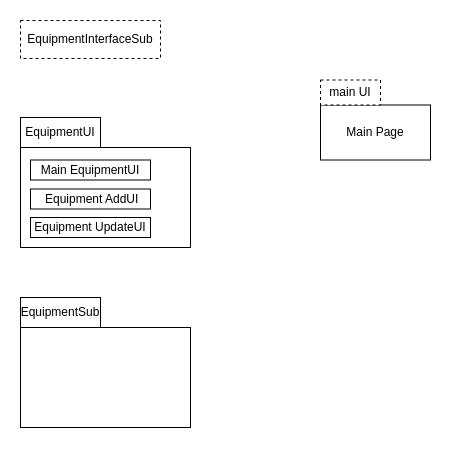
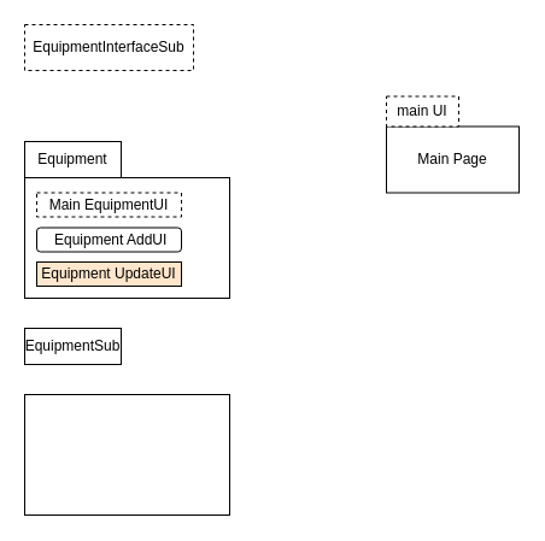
  <mxCell id="0" />
  <mxCell id="1" parent="0" />
  <mxCell id="2" value="Main Page" style="rounded=0;whiteSpace=wrap;html=1;" vertex="1" parent="1"><mxGeometry x="320" y="104.5" width="110" height="55" as="geometry" /></mxCell>
  <mxCell id="3" value="main UI" style="rounded=0;whiteSpace=wrap;html=1;dashed=1;" vertex="1" parent="1"><mxGeometry x="320" y="79.5" width="60" height="25" as="geometry" /></mxCell>
  <mxCell id="4" value="EquipmentInterfaceSub" style="rounded=0;whiteSpace=wrap;html=1;dashed=1;" vertex="1" parent="1"><mxGeometry x="20" y="20" width="140" height="38" as="geometry" /></mxCell>
- <mxCell id="5" value="EquipmentUI" style="rounded=0;whiteSpace=wrap;html=1;" vertex="1" parent="1"><mxGeometry x="20" y="117" width="80" height="30" as="geometry" /></mxCell>
+ <mxCell id="5" value="Equipment" style="rounded=0;whiteSpace=wrap;html=1;" vertex="1" parent="1"><mxGeometry x="20" y="117" width="80" height="30" as="geometry" /></mxCell>
  <mxCell id="6" value="" style="rounded=0;whiteSpace=wrap;html=1;" vertex="1" parent="1"><mxGeometry x="20" y="147" width="170" height="100" as="geometry" /></mxCell>
- <mxCell id="7" value="Main EquipmentUI" style="rounded=0;whiteSpace=wrap;html=1;" vertex="1" parent="1"><mxGeometry x="30" y="159.5" width="120" height="20" as="geometry" /></mxCell>
- <mxCell id="8" value="&amp;nbsp;Equipment AddUI" style="rounded=0;whiteSpace=wrap;html=1;" vertex="1" parent="1"><mxGeometry x="30" y="188.5" width="120" height="20" as="geometry" /></mxCell>
- <mxCell id="9" value="Equipment UpdateUI" style="rounded=0;whiteSpace=wrap;html=1;" vertex="1" parent="1"><mxGeometry x="30" y="217" width="120" height="20" as="geometry" /></mxCell>
- <mxCell id="10" value="EquipmentSub" style="rounded=0;whiteSpace=wrap;html=1;" vertex="1" parent="1"><mxGeometry x="20" y="297" width="80" height="30" as="geometry" /></mxCell>
+ <mxCell id="7" value="Main EquipmentUI" style="rounded=0;whiteSpace=wrap;html=1;dashed=1;" vertex="1" parent="1"><mxGeometry x="30" y="159.5" width="120" height="20" as="geometry" /></mxCell>
+ <mxCell id="8" value="&amp;nbsp;Equipment AddUI" style="whiteSpace=wrap;html=1;rounded=1;" vertex="1" parent="1"><mxGeometry x="30" y="188.5" width="120" height="20" as="geometry" /></mxCell>
+ <mxCell id="9" value="Equipment UpdateUI" style="rounded=0;whiteSpace=wrap;html=1;fillColor=#ffe6cc;" vertex="1" parent="1"><mxGeometry x="30" y="217" width="120" height="20" as="geometry" /></mxCell>
+ <mxCell id="10" value="EquipmentSub" style="rounded=0;whiteSpace=wrap;html=1;" vertex="1" parent="1"><mxGeometry x="20" y="272" width="80" height="30" as="geometry" /></mxCell>
  <mxCell id="11" value="" style="rounded=0;whiteSpace=wrap;html=1;" vertex="1" parent="1"><mxGeometry x="20" y="327" width="170" height="100" as="geometry" /></mxCell>
